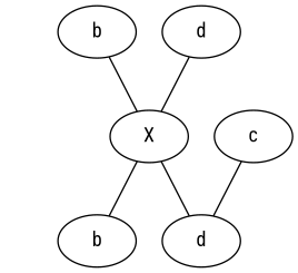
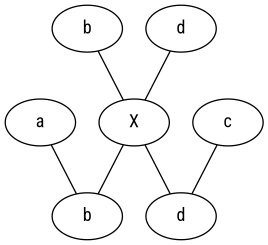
  strict graph {
    fontname="Roboto Condensed"
    node [fontname="Roboto Condensed"]
    edge [fontname="Roboto Condensed"]
+   n1 [label=a]
    n2 [label=b]
    n3 [label=b]
    n4 [label=X]
    n5 [label=c]
    n6 [label=d]
    n7 [label=d]
+   n1 -- n2
    n3 -- n4
    n4 -- n2
    n4 -- n6
    n5 -- n6
    n7 -- n4
  }
